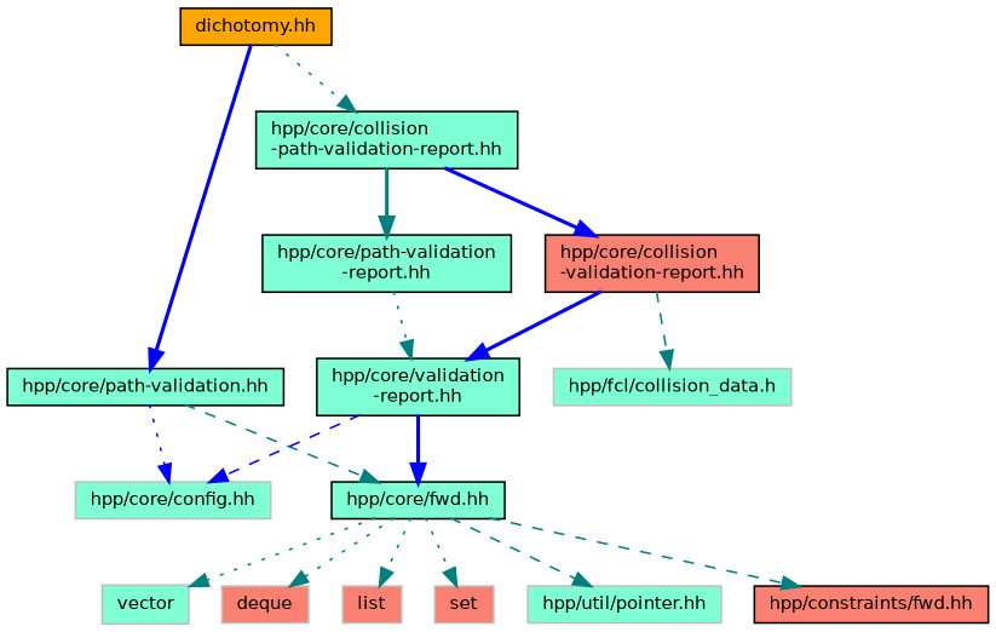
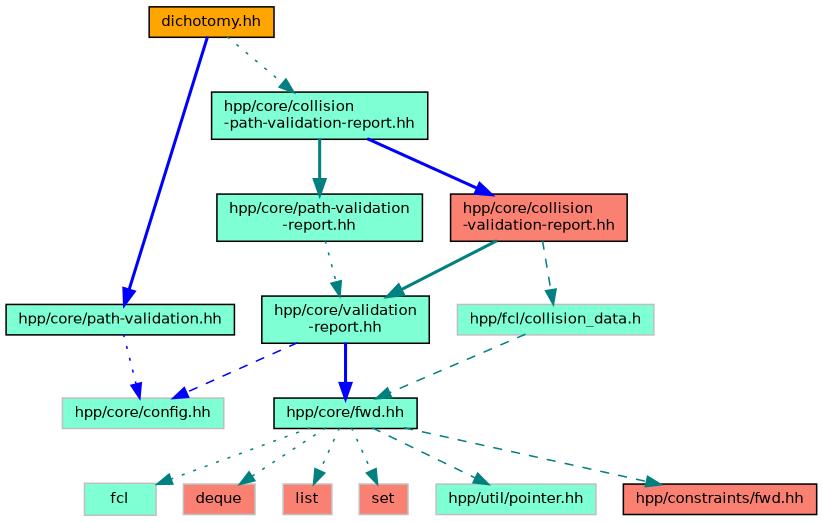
  digraph {
    node [color=black fillcolor=aquamarine fontname=Helvetica fontsize=10 shape=record style=filled]
    edge [color=teal fontname=Helvetica fontsize=10 labelfontname=Helvetica labelfontsize=10 style=dotted]
    n1 [fillcolor=orange fontcolor=black height=0.2 label="dichotomy.hh" width=0.4]
    n2 [height=0.2 label="hpp/core/collision\l-path-validation-report.hh" width=0.4]
    n3 [height=0.2 label="hpp/core/path-validation.hh" width=0.4]
    n4 [height=0.2 label="hpp/core/path-validation\l-report.hh" width=0.4]
    n5 [fillcolor=salmon height=0.2 label="hpp/core/collision\l-validation-report.hh" width=0.4]
    n6 [color=grey75 height=0.2 label="hpp/core/config.hh" width=0.4]
    n7 [height=0.2 label="hpp/core/fwd.hh" width=0.4]
    n8 [height=0.2 label="hpp/core/validation\l-report.hh" width=0.4]
    n9 [color=grey75 height=0.2 label="hpp/fcl/collision_data.h" width=0.4]
-   n10 [color=grey75 height=0.2 label=vector width=0.4]
+   n10 [color=grey75 height=0.2 label=fcl width=0.4]
    n11 [color=grey75 fillcolor=salmon height=0.2 label=deque width=0.4]
    n12 [color=grey75 fillcolor=salmon height=0.2 label=list width=0.4]
    n13 [color=grey75 fillcolor=salmon height=0.2 label=set width=0.4]
    n14 [color=grey75 height=0.2 label="hpp/util/pointer.hh" width=0.4]
    n15 [fillcolor=salmon height=0.2 label="hpp/constraints/fwd.hh" width=0.4]
    n1 -> n2
    n1 -> n3 [color=blue style=bold]
    n2 -> n4 [style=bold]
    n2 -> n5 [color=blue style=bold]
    n3 -> n6 [color=blue]
-   n3 -> n7 [style=dashed]
+   n9 -> n7 [style=dashed]
    n4 -> n8
-   n5 -> n8 [color=blue style=bold]
+   n5 -> n8 [style=bold]
    n5 -> n9 [style=dashed]
    n7 -> n10
    n7 -> n11
    n7 -> n12
    n7 -> n13
    n7 -> n14 [style=dashed]
    n7 -> n15 [style=dashed]
    n8 -> n6 [color=blue style=dashed]
    n8 -> n7 [color=blue style=bold]
  }
